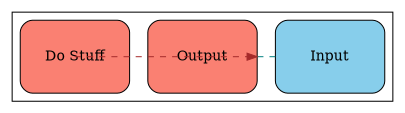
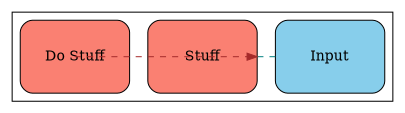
  digraph {
    rankdir=TB
    splines=ortho
    node [fillcolor=salmon fixedsize=true font=ubuntu fontsize=14 shape=box style="rounded,filled"]
    edge [style=dashed]
    n1 [fillcolor=skyblue height=1 label=Input width=1.5]
-   n2 [height=1 label=Output width=1.5]
+   n2 [height=1 label=Stuff width=1.5]
    n3 [height=1 label="Do Stuff" width=1.5]
    subgraph cluster_1 {
      n3
      subgraph sub_2 {
        rank=same
        n1
        n2
      }
    }
    n2 -> n1 [arrowhead=none color=teal shape=none]
    n3 -> n2 [color=brown constraint=false headport=e tailport=s]
  }
